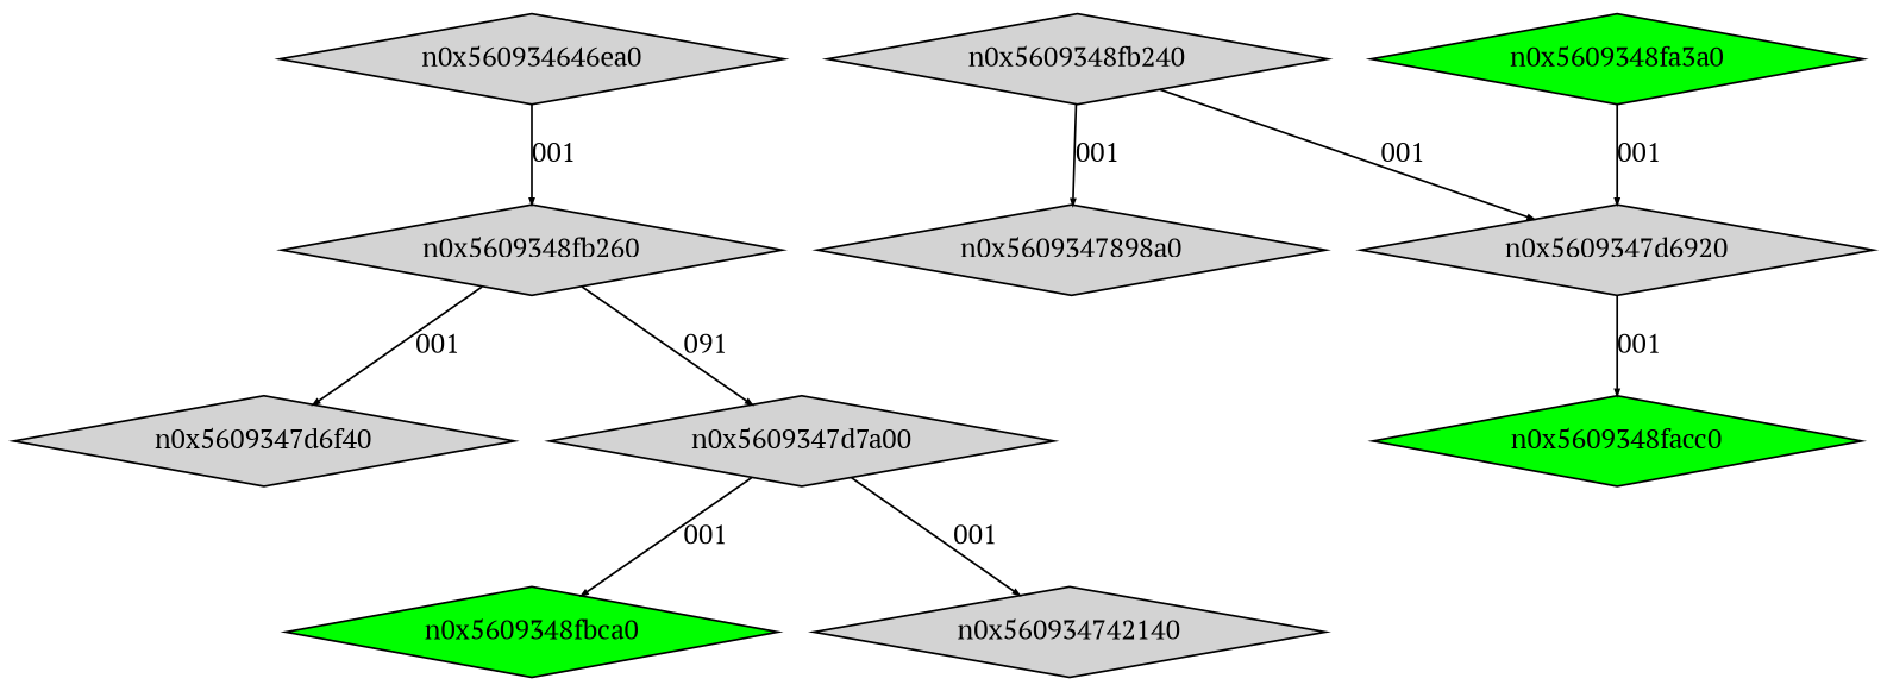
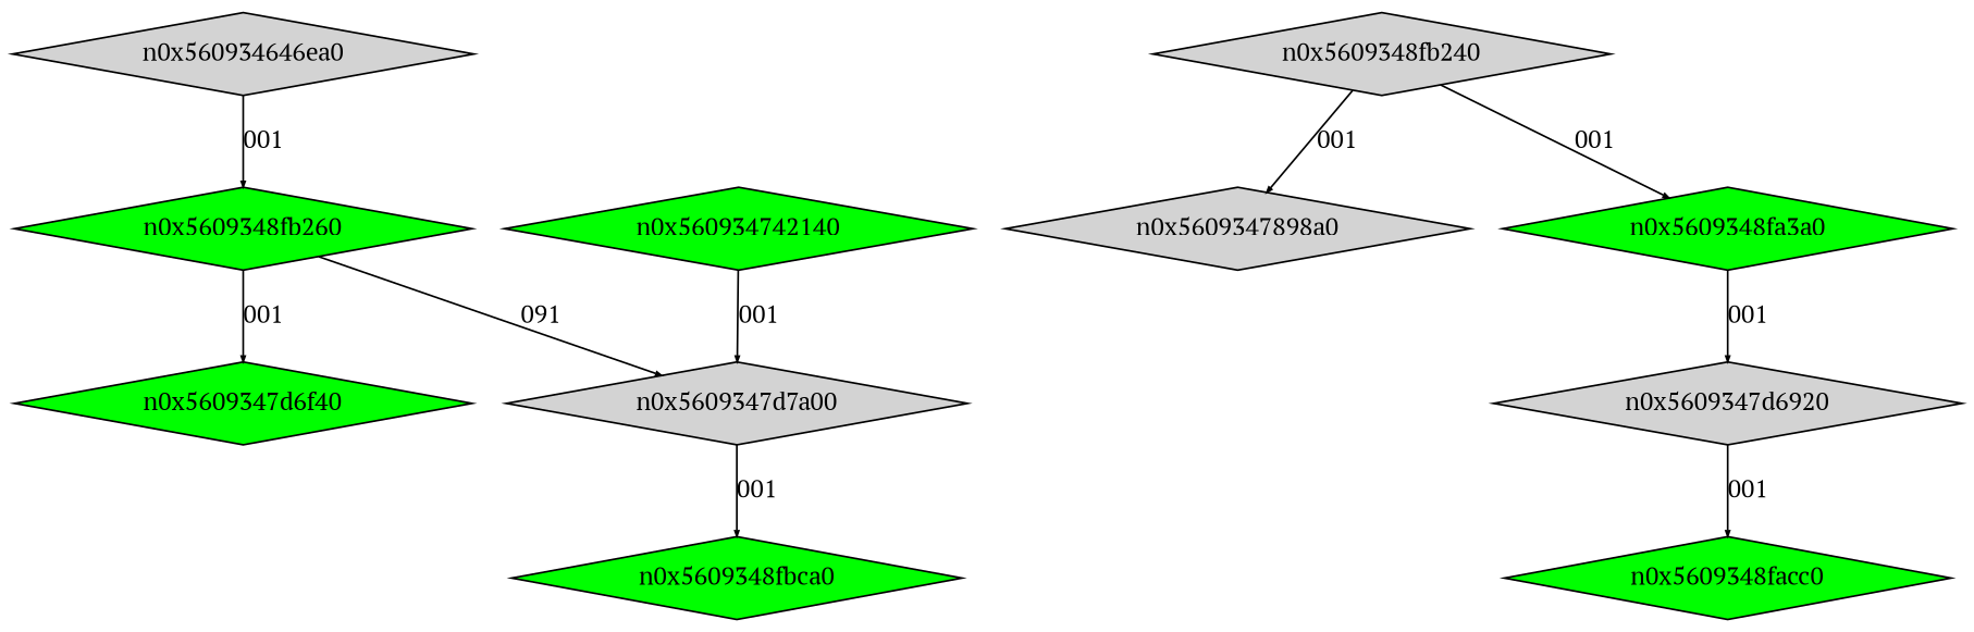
  digraph {
    fontname="PT Serif"
    node [fontname="PT Serif" shape=diamond style=filled]
    edge [arrowsize=.3 fontname="PT Serif"]
    n0x560934646ea0 [height=.1 width=.1]
-   n0x5609348fb260 [height=.1 width=.1]
-   n0x5609347d6f40 [fillcolor=lightgrey height=.1 width=.1]
+   n0x5609348fb260 [height=.1 width=.1 fillcolor=green]
+   n0x5609347d6f40 [fillcolor=green height=.1 width=.1]
    n0x5609347d7a00 [height=.1 width=.1]
    n0x5609348fb240 [height=.1 width=.1]
    n0x5609347d6920 [height=.1 width=.1]
    n0x5609347898a0 [fillcolor=lightgrey height=.1 width=.1]
    n0x5609348fbca0 [fillcolor=green height=.1 width=.1]
-   n0x560934742140 [fillcolor=lightgrey height=.1 width=.1]
+   n0x560934742140 [fillcolor=green height=.1 width=.1]
    n0x5609348facc0 [fillcolor=green height=.1 width=.1]
    n0x5609348fa3a0 [fillcolor=green height=.1 width=.1]
    n0x560934646ea0 -> n0x5609348fb260 [label=001]
    n0x5609348fb260 -> n0x5609347d6f40 [label=001]
    n0x5609348fb260 -> n0x5609347d7a00 [label=091]
    n0x5609347d7a00 -> n0x5609348fbca0 [label=001]
-   n0x5609347d7a00 -> n0x560934742140 [label=001]
-   n0x5609348fb240 -> n0x5609347d6920 [label=001]
+   n0x560934742140 -> n0x5609347d7a00 [label=001]
+   n0x5609348fb240 -> n0x5609348fa3a0 [label=001]
    n0x5609348fb240 -> n0x5609347898a0 [label=001]
    n0x5609347d6920 -> n0x5609348facc0 [label=001]
    n0x5609348fa3a0 -> n0x5609347d6920 [label=001]
  }
